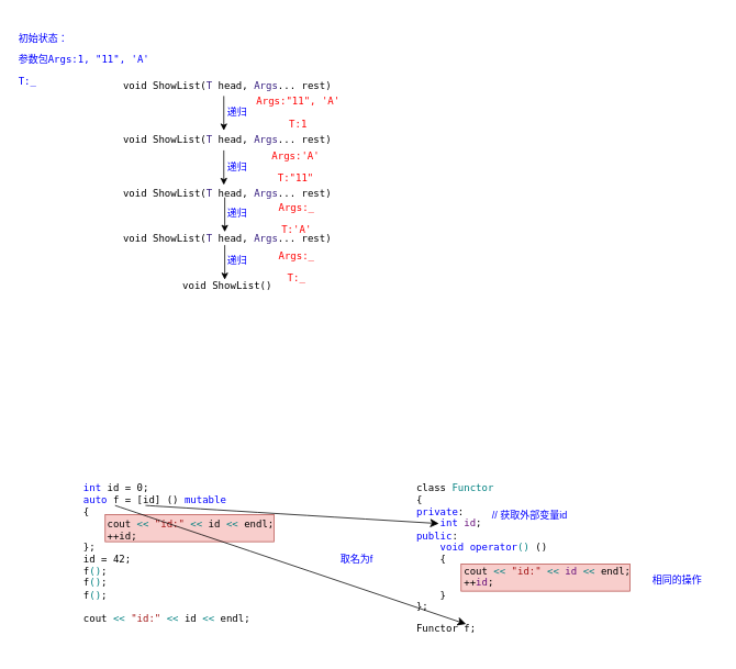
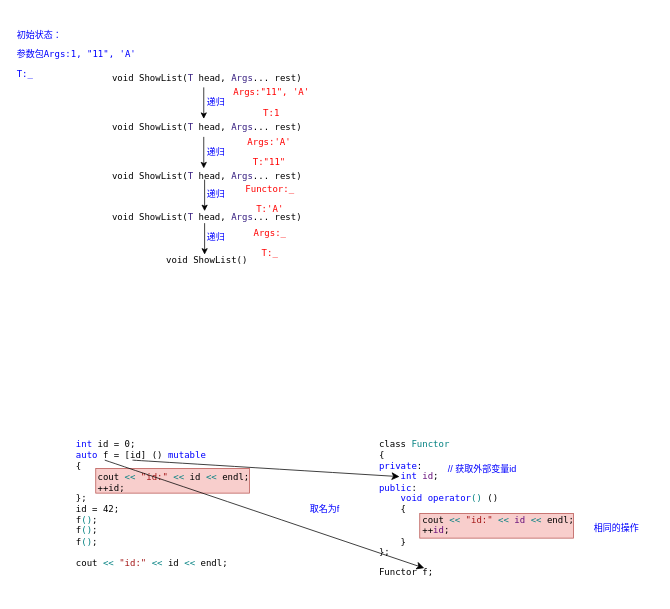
  <mxCell id="0" />
  <mxCell id="1" parent="0" />
  <mxCell id="2" value="" style="rounded=0;whiteSpace=wrap;html=1;fontSize=16;fillColor=#f8cecc;strokeColor=#b85450;" parent="1" vertex="1"><mxGeometry x="559" y="684" width="205" height="33" as="geometry" /></mxCell>
  <mxCell id="3" value="" style="rounded=0;whiteSpace=wrap;html=1;fontSize=16;fillColor=#f8cecc;strokeColor=#b85450;" parent="1" vertex="1"><mxGeometry x="127" y="624" width="205" height="33" as="geometry" /></mxCell>
  <mxCell id="4" value="&lt;pre style=&quot;font-family: Menlo, monospace; font-size: 9pt;&quot;&gt;&lt;br&gt;&lt;br&gt;    &lt;span style=&quot;color:#0000ff;&quot;&gt;int &lt;/span&gt;id = 0;&lt;br&gt;    &lt;span style=&quot;color:#0000ff;&quot;&gt;auto &lt;/span&gt;f = [id] () &lt;span style=&quot;color:#0000ff;&quot;&gt;mutable&lt;br&gt;&lt;/span&gt;&lt;span style=&quot;color:#0000ff;&quot;&gt;    &lt;/span&gt;{&lt;br&gt;        cout &lt;span style=&quot;color:#008080;&quot;&gt;&amp;lt;&amp;lt; &lt;/span&gt;&lt;span style=&quot;color:#a31515;&quot;&gt;&quot;id:&quot; &lt;/span&gt;&lt;span style=&quot;color:#008080;&quot;&gt;&amp;lt;&amp;lt; &lt;/span&gt;id &lt;span style=&quot;color:#008080;&quot;&gt;&amp;lt;&amp;lt; &lt;/span&gt;endl;&lt;br&gt;        ++id;&lt;br&gt;    };&lt;br&gt;    id = 42;&lt;br&gt;    f&lt;span style=&quot;color:#008080;&quot;&gt;()&lt;/span&gt;;&lt;br&gt;    f&lt;span style=&quot;color:#008080;&quot;&gt;()&lt;/span&gt;;&lt;br&gt;    f&lt;span style=&quot;color:#008080;&quot;&gt;()&lt;/span&gt;;&lt;br&gt;&lt;br&gt;    cout &lt;span style=&quot;color:#008080;&quot;&gt;&amp;lt;&amp;lt; &lt;/span&gt;&lt;span style=&quot;color:#a31515;&quot;&gt;&quot;id:&quot; &lt;/span&gt;&lt;span style=&quot;color:#008080;&quot;&gt;&amp;lt;&amp;lt; &lt;/span&gt;id &lt;span style=&quot;color:#008080;&quot;&gt;&amp;lt;&amp;lt; &lt;/span&gt;endl;&lt;br&gt;&lt;br&gt;&lt;/pre&gt;" style="text;html=1;align=left;verticalAlign=middle;resizable=0;points=[];autosize=1;strokeColor=none;fillColor=none;" parent="1" vertex="1"><mxGeometry x="70" y="538" width="278" height="252" as="geometry" /></mxCell>
  <mxCell id="5" value="&lt;pre style=&quot;font-family: Menlo, monospace; font-size: 9pt;&quot;&gt;void ShowList(&lt;span style=&quot;color:#371f80;&quot;&gt;T &lt;/span&gt;head, &lt;span style=&quot;color:#371f80;&quot;&gt;Args&lt;/span&gt;... rest)&lt;/pre&gt;" style="text;html=1;align=center;verticalAlign=middle;resizable=0;points=[];autosize=1;strokeColor=none;fillColor=none;" parent="1" vertex="1"><mxGeometry x="139" y="79" width="271" height="50" as="geometry" /></mxCell>
  <mxCell id="6" value="&lt;pre style=&quot;font-family: Menlo, monospace; font-size: 9pt;&quot;&gt;void ShowList(&lt;span style=&quot;color:#371f80;&quot;&gt;T &lt;/span&gt;head, &lt;span style=&quot;color:#371f80;&quot;&gt;Args&lt;/span&gt;... rest)&lt;/pre&gt;" style="text;html=1;align=center;verticalAlign=middle;resizable=0;points=[];autosize=1;strokeColor=none;fillColor=none;" parent="1" vertex="1"><mxGeometry x="139" y="144" width="271" height="50" as="geometry" /></mxCell>
  <mxCell id="7" value="&lt;pre style=&quot;font-family: Menlo, monospace; font-size: 9pt;&quot;&gt;void ShowList(&lt;span style=&quot;color:#371f80;&quot;&gt;T &lt;/span&gt;head, &lt;span style=&quot;color:#371f80;&quot;&gt;Args&lt;/span&gt;... rest)&lt;/pre&gt;" style="text;html=1;align=center;verticalAlign=middle;resizable=0;points=[];autosize=1;strokeColor=none;fillColor=none;" parent="1" vertex="1"><mxGeometry x="139" y="209" width="271" height="50" as="geometry" /></mxCell>
  <mxCell id="8" value="&lt;pre style=&quot;font-family: Menlo, monospace; font-size: 9pt;&quot;&gt;&lt;font color=&quot;#0000ff&quot;&gt;初始状态：&lt;/font&gt;&lt;/pre&gt;&lt;pre style=&quot;font-family: Menlo, monospace; font-size: 9pt;&quot;&gt;&lt;font color=&quot;#0000ff&quot;&gt;参数包Args:1, &quot;11&quot;, 'A'&lt;/font&gt;&lt;/pre&gt;&lt;pre style=&quot;font-family: Menlo, monospace; font-size: 9pt;&quot;&gt;&lt;font color=&quot;#0000ff&quot;&gt;T:_&lt;/font&gt;&lt;/pre&gt;" style="text;html=1;align=left;verticalAlign=middle;resizable=0;points=[];autosize=1;strokeColor=none;fillColor=none;" parent="1" vertex="1"><mxGeometry x="20" y="20" width="177" height="103" as="geometry" /></mxCell>
  <mxCell id="9" value="" style="endArrow=classic;html=1;rounded=0;fontColor=#0000FF;" parent="1" edge="1"><mxGeometry width="50" height="50" relative="1" as="geometry"><mxPoint x="271" y="116" as="sourcePoint" /><mxPoint x="271" y="158" as="targetPoint" /></mxGeometry></mxCell>
  <mxCell id="10" value="" style="endArrow=classic;html=1;rounded=0;fontColor=#0000FF;" parent="1" edge="1"><mxGeometry width="50" height="50" relative="1" as="geometry"><mxPoint x="271" y="182" as="sourcePoint" /><mxPoint x="271" y="224" as="targetPoint" /></mxGeometry></mxCell>
  <mxCell id="11" value="递归" style="text;html=1;align=center;verticalAlign=middle;resizable=0;points=[];autosize=1;strokeColor=none;fillColor=none;fontColor=#0000FF;" parent="1" vertex="1"><mxGeometry x="266" y="123" width="42" height="26" as="geometry" /></mxCell>
  <mxCell id="12" value="递归" style="text;html=1;align=center;verticalAlign=middle;resizable=0;points=[];autosize=1;strokeColor=none;fillColor=none;fontColor=#0000FF;" parent="1" vertex="1"><mxGeometry x="266" y="189" width="42" height="26" as="geometry" /></mxCell>
  <mxCell id="13" value="&lt;pre style=&quot;font-family: Menlo, monospace; font-size: 9pt;&quot;&gt;&lt;font color=&quot;#ff0000&quot;&gt;Args:&quot;11&quot;, 'A'&lt;/font&gt;&lt;/pre&gt;&lt;pre style=&quot;font-family: Menlo, monospace; font-size: 9pt;&quot;&gt;&lt;font color=&quot;#ff0000&quot;&gt;T:1&lt;/font&gt;&lt;/pre&gt;" style="text;html=1;align=center;verticalAlign=middle;resizable=0;points=[];autosize=1;strokeColor=none;fillColor=none;" parent="1" vertex="1"><mxGeometry x="301" y="97.5" width="119" height="77" as="geometry" /></mxCell>
  <mxCell id="14" value="&lt;pre style=&quot;font-family: Menlo, monospace; font-size: 9pt;&quot;&gt;&lt;font color=&quot;#ff0000&quot;&gt;Args:'A'&lt;/font&gt;&lt;/pre&gt;&lt;pre style=&quot;font-family: Menlo, monospace; font-size: 9pt;&quot;&gt;&lt;font color=&quot;#ff0000&quot;&gt;T:&quot;11&quot;&lt;/font&gt;&lt;/pre&gt;" style="text;html=1;align=center;verticalAlign=middle;resizable=0;points=[];autosize=1;strokeColor=none;fillColor=none;" parent="1" vertex="1"><mxGeometry x="320" y="163.5" width="76" height="77" as="geometry" /></mxCell>
  <mxCell id="15" value="&lt;pre style=&quot;font-family: Menlo, monospace; font-size: 9pt;&quot;&gt;void ShowList(&lt;span style=&quot;color:#371f80;&quot;&gt;T &lt;/span&gt;head, &lt;span style=&quot;color:#371f80;&quot;&gt;Args&lt;/span&gt;... rest)&lt;/pre&gt;" style="text;html=1;align=center;verticalAlign=middle;resizable=0;points=[];autosize=1;strokeColor=none;fillColor=none;" parent="1" vertex="1"><mxGeometry x="139" y="264" width="271" height="50" as="geometry" /></mxCell>
  <mxCell id="16" value="" style="endArrow=classic;html=1;rounded=0;fontColor=#0000FF;" parent="1" edge="1"><mxGeometry width="50" height="50" relative="1" as="geometry"><mxPoint x="272.16" y="239" as="sourcePoint" /><mxPoint x="272.16" y="281" as="targetPoint" /></mxGeometry></mxCell>
  <mxCell id="17" value="递归" style="text;html=1;align=center;verticalAlign=middle;resizable=0;points=[];autosize=1;strokeColor=none;fillColor=none;fontColor=#0000FF;" parent="1" vertex="1"><mxGeometry x="266" y="245" width="42" height="26" as="geometry" /></mxCell>
- <mxCell id="18" value="&lt;pre style=&quot;font-family: Menlo, monospace; font-size: 9pt;&quot;&gt;&lt;font color=&quot;#ff0000&quot;&gt;Args:_&lt;/font&gt;&lt;/pre&gt;&lt;pre style=&quot;font-family: Menlo, monospace; font-size: 9pt;&quot;&gt;&lt;font color=&quot;#ff0000&quot;&gt;T:'A'&lt;/font&gt;&lt;/pre&gt;" style="text;html=1;align=center;verticalAlign=middle;resizable=0;points=[];autosize=1;strokeColor=none;fillColor=none;" parent="1" vertex="1"><mxGeometry x="328" y="226" width="61" height="77" as="geometry" /></mxCell>
+ <mxCell id="18" value="&lt;pre style=&quot;font-family: Menlo, monospace; font-size: 9pt;&quot;&gt;&lt;font color=&quot;#ff0000&quot;&gt;Functor:_&lt;/font&gt;&lt;/pre&gt;&lt;pre style=&quot;font-family: Menlo, monospace; font-size: 9pt;&quot;&gt;&lt;font color=&quot;#ff0000&quot;&gt;T:'A'&lt;/font&gt;&lt;/pre&gt;" style="text;html=1;align=center;verticalAlign=middle;resizable=0;points=[];autosize=1;strokeColor=none;fillColor=none;" parent="1" vertex="1"><mxGeometry x="328" y="226" width="61" height="77" as="geometry" /></mxCell>
  <mxCell id="19" value="&lt;pre style=&quot;font-family: Menlo, monospace; font-size: 9pt;&quot;&gt;void ShowList()&lt;/pre&gt;" style="text;html=1;align=center;verticalAlign=middle;resizable=0;points=[];autosize=1;strokeColor=none;fillColor=none;" parent="1" vertex="1"><mxGeometry x="212" y="322" width="126" height="50" as="geometry" /></mxCell>
  <mxCell id="20" value="" style="endArrow=classic;html=1;rounded=0;fontColor=#0000FF;" parent="1" edge="1"><mxGeometry width="50" height="50" relative="1" as="geometry"><mxPoint x="272.16" y="297" as="sourcePoint" /><mxPoint x="272.16" y="339" as="targetPoint" /></mxGeometry></mxCell>
  <mxCell id="21" value="递归" style="text;html=1;align=center;verticalAlign=middle;resizable=0;points=[];autosize=1;strokeColor=none;fillColor=none;fontColor=#0000FF;" parent="1" vertex="1"><mxGeometry x="266" y="303" width="42" height="26" as="geometry" /></mxCell>
  <mxCell id="22" value="&lt;pre style=&quot;font-family: Menlo, monospace; font-size: 9pt;&quot;&gt;&lt;font color=&quot;#ff0000&quot;&gt;Args:_&lt;/font&gt;&lt;/pre&gt;&lt;pre style=&quot;font-family: Menlo, monospace; font-size: 9pt;&quot;&gt;&lt;font color=&quot;#ff0000&quot;&gt;T:_&lt;/font&gt;&lt;/pre&gt;" style="text;html=1;align=center;verticalAlign=middle;resizable=0;points=[];autosize=1;strokeColor=none;fillColor=none;" parent="1" vertex="1"><mxGeometry x="328" y="284" width="61" height="77" as="geometry" /></mxCell>
  <mxCell id="23" value="&lt;pre style=&quot;font-family: Menlo, monospace; font-size: 9pt;&quot;&gt;class &lt;span style=&quot;color:#008080;&quot;&gt;Functor&lt;br&gt;&lt;/span&gt;{&lt;br&gt;&lt;span style=&quot;color:#0000ff;&quot;&gt;private&lt;/span&gt;:&lt;br&gt;    &lt;span style=&quot;color:#0000ff;&quot;&gt;int &lt;/span&gt;&lt;span style=&quot;color:#660e7a;&quot;&gt;id&lt;/span&gt;;&lt;br&gt;&lt;span style=&quot;color:#0000ff;&quot;&gt;public&lt;/span&gt;:&lt;br&gt;    &lt;span style=&quot;color:#0000ff;&quot;&gt;void operator&lt;/span&gt;&lt;span style=&quot;color:#008080;&quot;&gt;() &lt;/span&gt;()&lt;br&gt;    {&lt;br&gt;        cout &lt;span style=&quot;color:#008080;&quot;&gt;&amp;lt;&amp;lt; &lt;/span&gt;&lt;span style=&quot;color:#a31515;&quot;&gt;&quot;id:&quot; &lt;/span&gt;&lt;span style=&quot;color:#008080;&quot;&gt;&amp;lt;&amp;lt; &lt;/span&gt;&lt;span style=&quot;color:#660e7a;&quot;&gt;id &lt;/span&gt;&lt;span style=&quot;color:#008080;&quot;&gt;&amp;lt;&amp;lt; &lt;/span&gt;endl;&lt;br&gt;        ++&lt;span style=&quot;color:#660e7a;&quot;&gt;id&lt;/span&gt;;&lt;br&gt;    }&lt;br&gt;};&lt;/pre&gt;&lt;pre style=&quot;&quot;&gt;&lt;font face=&quot;Menlo, monospace&quot;&gt;Functor f;&lt;br&gt;&lt;/font&gt;&lt;/pre&gt;" style="text;html=1;align=left;verticalAlign=middle;resizable=0;points=[];autosize=1;strokeColor=none;fillColor=none;" parent="1" vertex="1"><mxGeometry x="503" y="566" width="278" height="221" as="geometry" /></mxCell>
  <mxCell id="24" value="" style="endArrow=classic;html=1;rounded=0;fontSize=12;startSize=8;endSize=8;curved=1;" parent="1" edge="1"><mxGeometry width="50" height="50" relative="1" as="geometry"><mxPoint x="176" y="613" as="sourcePoint" /><mxPoint x="532" y="635" as="targetPoint" /></mxGeometry></mxCell>
  <mxCell id="25" value="" style="endArrow=classic;html=1;rounded=0;fontSize=12;startSize=8;endSize=8;curved=1;" parent="1" edge="1"><mxGeometry width="50" height="50" relative="1" as="geometry"><mxPoint x="139" y="613" as="sourcePoint" /><mxPoint x="565" y="757" as="targetPoint" /></mxGeometry></mxCell>
  <mxCell id="26" value="&lt;font color=&quot;#0000ff&quot; style=&quot;font-size: 12px;&quot;&gt;// 获取外部变量id&lt;/font&gt;" style="text;html=1;strokeColor=none;fillColor=none;align=center;verticalAlign=middle;whiteSpace=wrap;rounded=0;fontSize=16;" parent="1" vertex="1"><mxGeometry x="592.5" y="608" width="99" height="30" as="geometry" /></mxCell>
  <mxCell id="27" value="&lt;font color=&quot;#0000ff&quot;&gt;&lt;span style=&quot;font-size: 12px;&quot;&gt;取名为f&lt;/span&gt;&lt;/font&gt;" style="text;html=1;strokeColor=none;fillColor=none;align=center;verticalAlign=middle;whiteSpace=wrap;rounded=0;fontSize=16;" parent="1" vertex="1"><mxGeometry x="383" y="661" width="99" height="30" as="geometry" /></mxCell>
  <mxCell id="28" value="&lt;font color=&quot;#0000ff&quot; style=&quot;font-size: 12px;&quot;&gt;相同的操作&lt;/font&gt;" style="text;html=1;strokeColor=none;fillColor=none;align=center;verticalAlign=middle;whiteSpace=wrap;rounded=0;fontSize=16;" parent="1" vertex="1"><mxGeometry x="772" y="687" width="99" height="30" as="geometry" /></mxCell>
